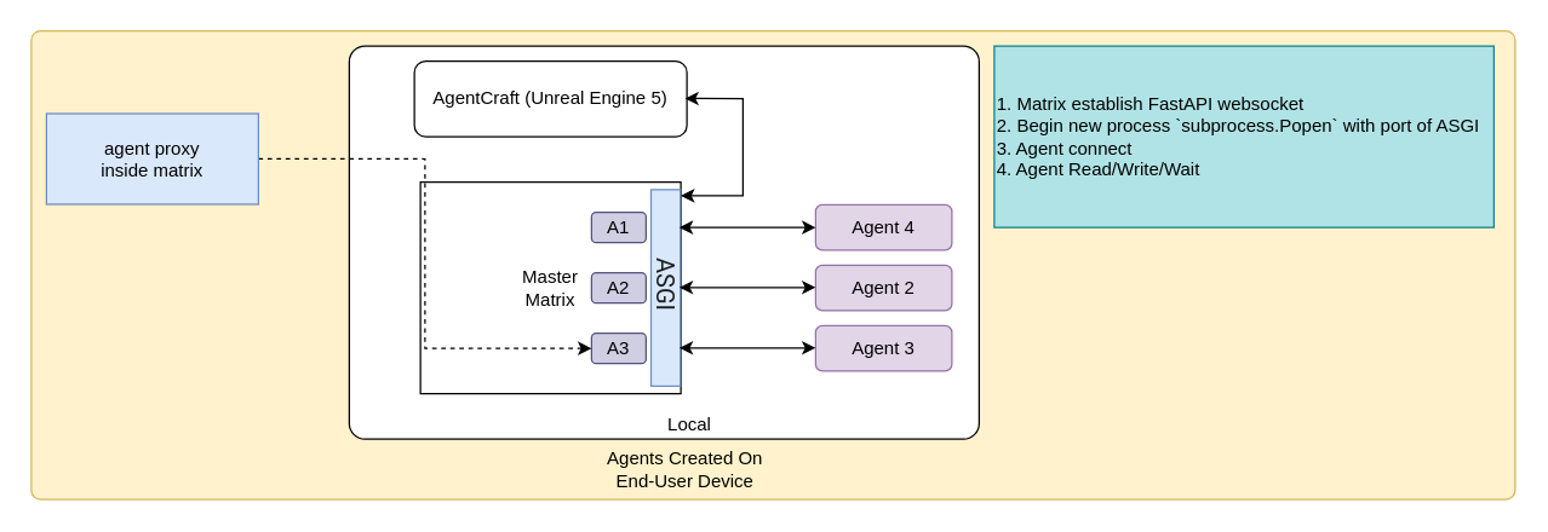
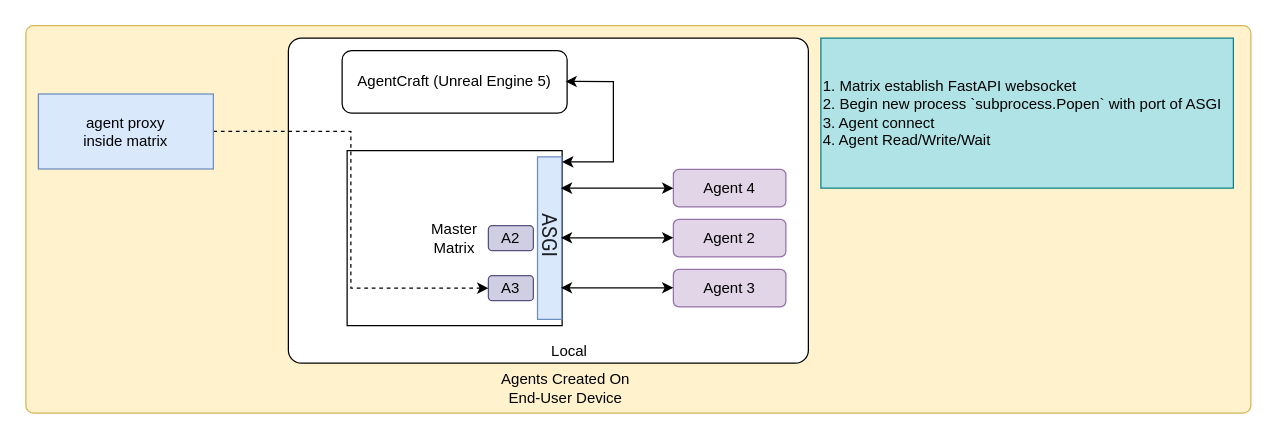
  <mxCell id="0" />
  <mxCell id="1" parent="0" />
  <mxCell id="2" value="" style="rounded=1;whiteSpace=wrap;html=1;fillColor=#fff2cc;strokeColor=#d6b656;arcSize=2;" parent="1" vertex="1"><mxGeometry x="20" y="20" width="980" height="310" as="geometry" /></mxCell>
  <mxCell id="3" value="" style="rounded=1;whiteSpace=wrap;html=1;arcSize=4;" parent="1" vertex="1"><mxGeometry x="230" width="416" height="260" as="geometry" y="30" /></mxCell>
  <mxCell id="4" value="Agent 4" style="rounded=1;whiteSpace=wrap;html=1;fillColor=#e1d5e7;strokeColor=#9673a6;" parent="1" vertex="1"><mxGeometry x="538" y="135" width="90" height="30" as="geometry" /></mxCell>
  <mxCell id="5" value="Agent 2" style="rounded=1;whiteSpace=wrap;html=1;fillColor=#e1d5e7;strokeColor=#9673a6;" parent="1" vertex="1"><mxGeometry x="538" y="175" width="90" height="30" as="geometry" /></mxCell>
  <mxCell id="6" value="Agent 3" style="rounded=1;whiteSpace=wrap;html=1;fillColor=#e1d5e7;strokeColor=#9673a6;" parent="1" vertex="1"><mxGeometry x="538" y="215" width="90" height="30" as="geometry" /></mxCell>
  <mxCell id="7" value="&lt;span style=&quot;color: rgb(0, 0, 0); font-family: Helvetica; font-size: 12px; font-style: normal; font-variant-ligatures: normal; font-variant-caps: normal; font-weight: 400; letter-spacing: normal; orphans: 2; text-indent: 0px; text-transform: none; widows: 2; word-spacing: 0px; -webkit-text-stroke-width: 0px; text-decoration-thickness: initial; text-decoration-style: initial; text-decoration-color: initial; float: none; display: inline !important;&quot;&gt;Local&lt;/span&gt;" style="text;whiteSpace=wrap;html=1;align=center;labelBackgroundColor=none;verticalAlign=middle;" parent="1" vertex="1"><mxGeometry x="400" y="271" width="110" height="20" as="geometry" /></mxCell>
  <mxCell id="8" value="Master&lt;br&gt;Matrix" style="rounded=1;whiteSpace=wrap;html=1;arcSize=0;" parent="1" vertex="1"><mxGeometry x="277" y="120" width="172" height="140" as="geometry" /></mxCell>
  <mxCell id="9" value="AgentCraft (Unreal Engine 5)" style="rounded=1;whiteSpace=wrap;html=1;" parent="1" vertex="1"><mxGeometry x="273" y="40" width="180" height="50" as="geometry" /></mxCell>
  <mxCell id="10" value="&lt;span style=&quot;color: rgba(0, 0, 0, 0.87); font-family: Roboto, -apple-system, BlinkMacSystemFont, Helvetica, Arial, sans-serif; font-size: 16px; font-style: normal; font-variant-ligatures: normal; font-variant-caps: normal; font-weight: 400; letter-spacing: normal; orphans: 2; text-indent: 0px; text-transform: none; widows: 2; word-spacing: 0px; -webkit-text-stroke-width: 0px; text-decoration-thickness: initial; text-decoration-style: initial; text-decoration-color: initial; float: none; display: inline !important;&quot;&gt;ASGI&lt;span&gt;&amp;nbsp;&lt;/span&gt;&lt;/span&gt;" style="text;whiteSpace=wrap;html=1;align=center;fillColor=#dae8fc;strokeColor=#6c8ebf;rotation=90;verticalAlign=middle;labelBackgroundColor=none;" parent="1" vertex="1"><mxGeometry x="374" y="180.32" width="130" height="19.37" as="geometry" /></mxCell>
  <mxCell id="11" value="" style="endArrow=classic;startArrow=classic;html=1;rounded=0;" parent="1" edge="1"><mxGeometry width="50" height="50" relative="1" as="geometry"><mxPoint x="538" y="150" as="sourcePoint" /><mxPoint x="448" y="150" as="targetPoint" /></mxGeometry></mxCell>
  <mxCell id="12" value="" style="endArrow=classic;startArrow=classic;html=1;rounded=0;" parent="1" edge="1"><mxGeometry width="50" height="50" relative="1" as="geometry"><mxPoint x="538" y="189.71" as="sourcePoint" /><mxPoint x="448" y="189.71" as="targetPoint" /></mxGeometry></mxCell>
  <mxCell id="13" value="" style="endArrow=classic;startArrow=classic;html=1;rounded=0;" parent="1" edge="1"><mxGeometry width="50" height="50" relative="1" as="geometry"><mxPoint x="538" y="229.71" as="sourcePoint" /><mxPoint x="448" y="229.71" as="targetPoint" /></mxGeometry></mxCell>
  <mxCell id="14" value="1. Matrix establish FastAPI websocket&lt;br&gt;2. Begin new process `subprocess.Popen` with port of ASGI&lt;br&gt;3. Agent connect&lt;br&gt;4. Agent Read/Write/Wait" style="rounded=1;whiteSpace=wrap;html=1;labelBorderColor=none;strokeColor=#0e8088;fillColor=#b0e3e6;arcSize=0;align=left;" parent="1" vertex="1"><mxGeometry x="656" width="330" height="120" as="geometry" y="30" /></mxCell>
- <mxCell id="15" value="A1" style="rounded=1;whiteSpace=wrap;html=1;fillColor=#d0cee2;strokeColor=#56517e;" parent="1" vertex="1"><mxGeometry x="390" y="140" width="36" height="20" as="geometry" /></mxCell>
  <mxCell id="16" value="A2" style="rounded=1;whiteSpace=wrap;html=1;fillColor=#d0cee2;strokeColor=#56517e;" parent="1" vertex="1"><mxGeometry x="390" y="180" width="36" height="20" as="geometry" /></mxCell>
  <mxCell id="17" value="A3" style="rounded=1;whiteSpace=wrap;html=1;fillColor=#d0cee2;strokeColor=#56517e;" parent="1" vertex="1"><mxGeometry x="390" y="220" width="36" height="20" as="geometry" /></mxCell>
  <mxCell id="18" style="edgeStyle=orthogonalEdgeStyle;rounded=0;orthogonalLoop=1;jettySize=auto;html=1;exitX=1;exitY=0.5;exitDx=0;exitDy=0;entryX=0;entryY=0.5;entryDx=0;entryDy=0;dashed=1;" parent="1" source="19" target="17" edge="1"><mxGeometry relative="1" as="geometry" /></mxCell>
  <mxCell id="19" value="agent proxy&lt;br&gt;inside matrix" style="text;html=1;strokeColor=#6c8ebf;fillColor=#dae8fc;align=center;verticalAlign=middle;whiteSpace=wrap;rounded=0;" parent="1" vertex="1"><mxGeometry x="30" y="74.69" width="140" height="60" as="geometry" /></mxCell>
  <mxCell id="20" style="edgeStyle=orthogonalEdgeStyle;rounded=0;orthogonalLoop=1;jettySize=auto;html=1;exitX=0.993;exitY=0.613;exitDx=0;exitDy=0;entryX=0.041;entryY=0.021;entryDx=0;entryDy=0;entryPerimeter=0;startArrow=classic;startFill=1;exitPerimeter=0;" parent="1" edge="1"><mxGeometry relative="1" as="geometry"><mxPoint x="451.74" y="64.65" as="sourcePoint" /><mxPoint x="449" y="129" as="targetPoint" /><Array as="points"><mxPoint x="490" y="65" /><mxPoint x="490" y="129" /></Array></mxGeometry></mxCell>
  <mxCell id="21" value="Agents Created On&lt;br style=&quot;border-color: var(--border-color);&quot;&gt;End-User Device" style="text;whiteSpace=wrap;html=1;align=center;labelBackgroundColor=none;verticalAlign=middle;" parent="1" vertex="1"><mxGeometry x="384" y="290" width="136" height="40" as="geometry" /></mxCell>
